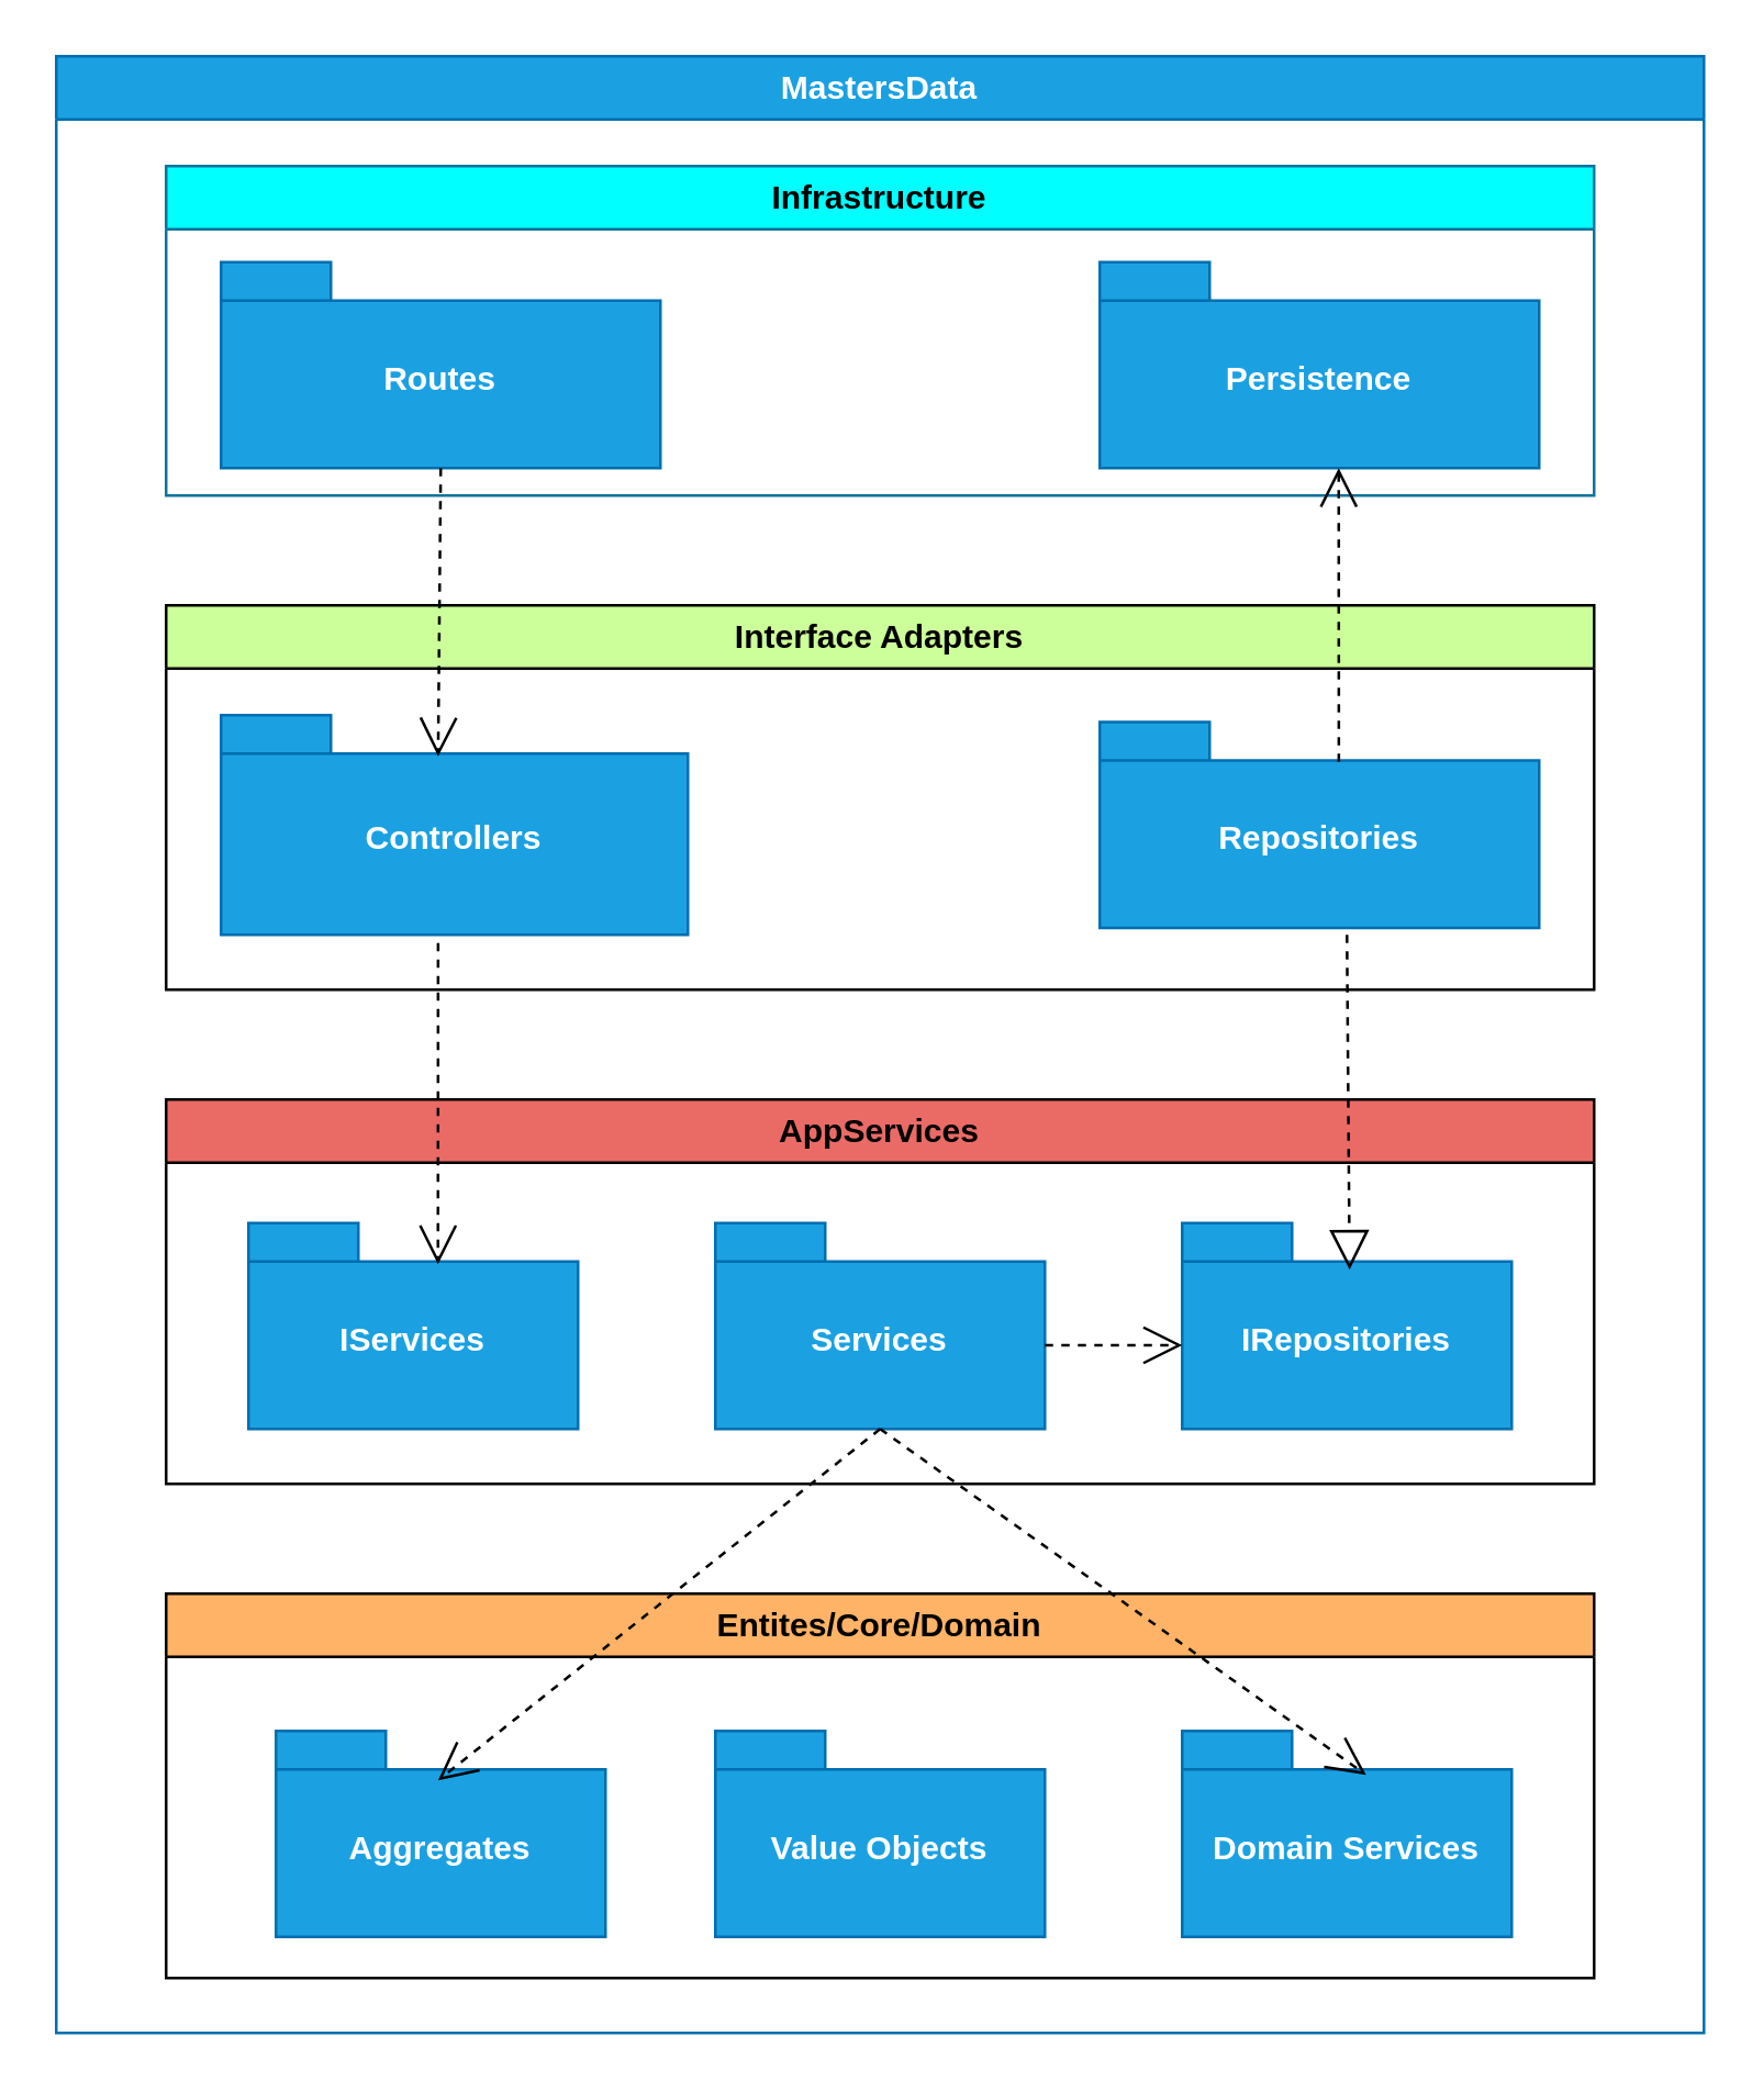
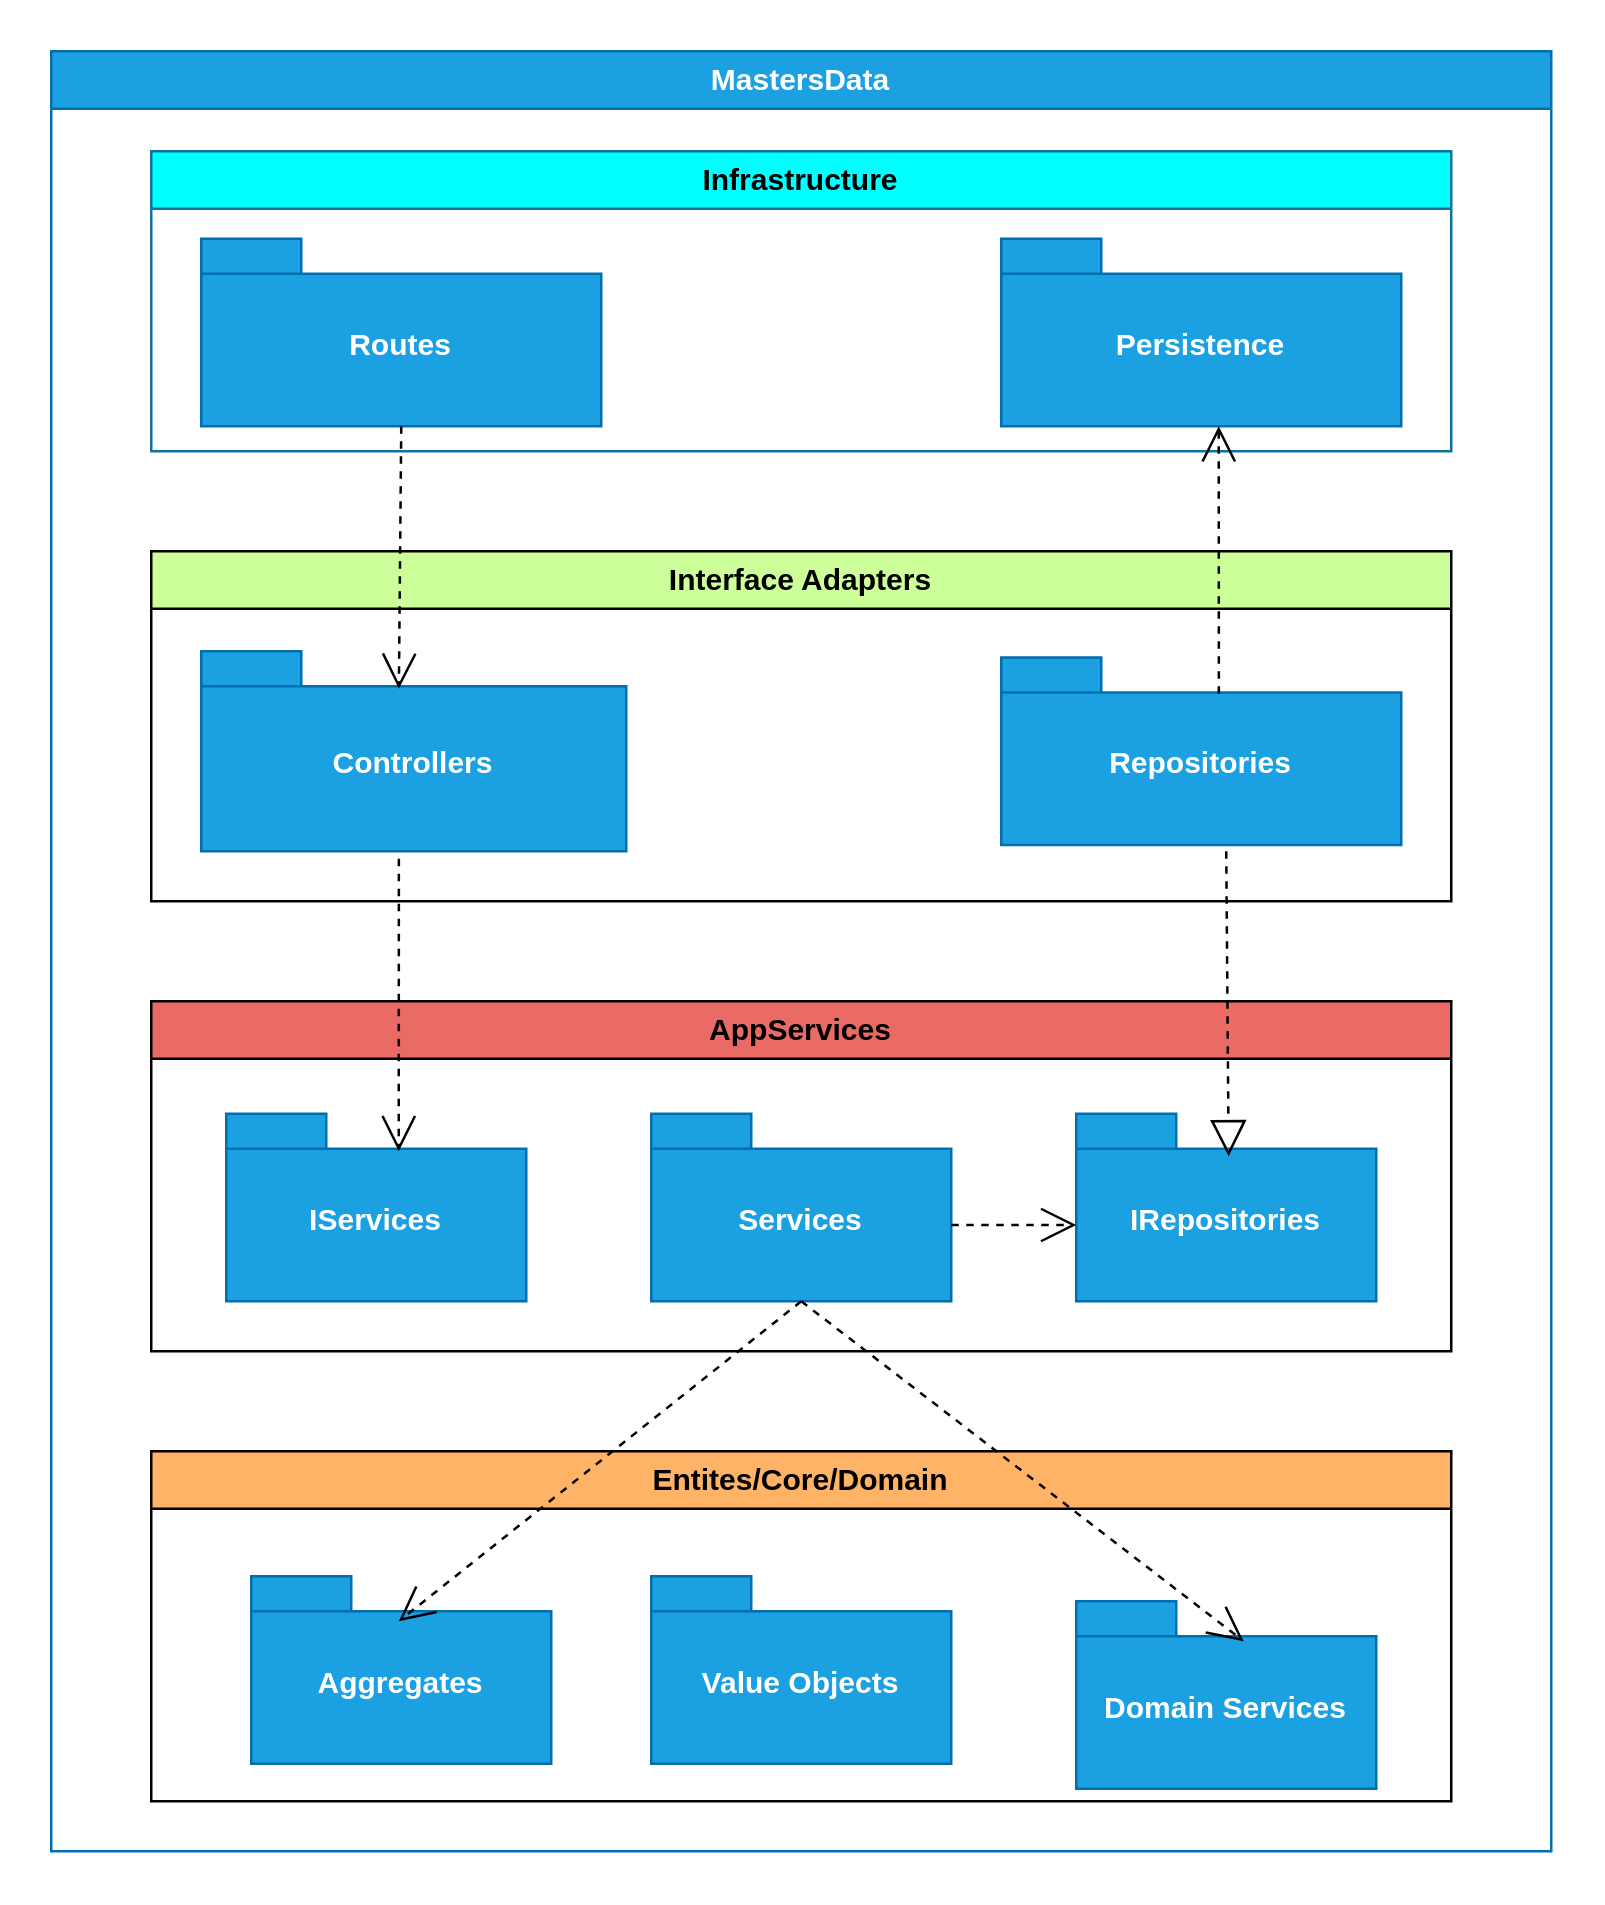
  <mxCell id="0" />
  <mxCell id="1" parent="0" />
  <mxCell id="2" value="MastersData" style="swimlane;whiteSpace=wrap;html=1;fillColor=#1ba1e2;fontColor=#ffffff;strokeColor=#006EAF;" vertex="1" parent="1"><mxGeometry x="20" y="20" width="600" height="720" as="geometry" /></mxCell>
  <mxCell id="3" value="Infra&lt;span style=&quot;background-color: initial;&quot;&gt;structure&lt;/span&gt;" style="swimlane;whiteSpace=wrap;html=1;startSize=23;fillColor=#00FFFF;strokeColor=#10739e;" vertex="1" parent="2"><mxGeometry x="40" y="40" width="520" height="120" as="geometry" /></mxCell>
  <mxCell id="4" value="Routes" style="shape=folder;fontStyle=1;spacingTop=10;tabWidth=40;tabHeight=14;tabPosition=left;html=1;whiteSpace=wrap;fillColor=#1ba1e2;strokeColor=#006EAF;fontColor=#ffffff;" vertex="1" parent="3"><mxGeometry x="20" y="35" width="160" height="75" as="geometry" /></mxCell>
  <mxCell id="5" value="Persistence" style="shape=folder;fontStyle=1;spacingTop=10;tabWidth=40;tabHeight=14;tabPosition=left;html=1;whiteSpace=wrap;fillColor=#1ba1e2;fontColor=#ffffff;strokeColor=#006EAF;" vertex="1" parent="3"><mxGeometry x="340" y="35" width="160" height="75" as="geometry" /></mxCell>
  <mxCell id="6" value="Interface Adapters" style="swimlane;whiteSpace=wrap;html=1;fillColor=#CCFF99;" vertex="1" parent="2"><mxGeometry x="40" y="200" width="520" height="140" as="geometry" /></mxCell>
  <mxCell id="7" value="&lt;div&gt;Controllers&lt;/div&gt;" style="shape=folder;fontStyle=1;spacingTop=10;tabWidth=40;tabHeight=14;tabPosition=left;html=1;whiteSpace=wrap;fillColor=#1ba1e2;fontColor=#ffffff;strokeColor=#006EAF;" vertex="1" parent="6"><mxGeometry x="20" y="40" width="170" height="80" as="geometry" /></mxCell>
  <mxCell id="8" value="Repositories" style="shape=folder;fontStyle=1;spacingTop=10;tabWidth=40;tabHeight=14;tabPosition=left;html=1;whiteSpace=wrap;fillColor=#1ba1e2;fontColor=#ffffff;strokeColor=#006EAF;" vertex="1" parent="6"><mxGeometry x="340" y="42.5" width="160" height="75" as="geometry" /></mxCell>
  <mxCell id="9" value="AppServices" style="swimlane;whiteSpace=wrap;html=1;fillColor=#EA6B66;" vertex="1" parent="2"><mxGeometry x="40" y="380" width="520" height="140" as="geometry" /></mxCell>
  <mxCell id="10" value="Services" style="shape=folder;fontStyle=1;spacingTop=10;tabWidth=40;tabHeight=14;tabPosition=left;html=1;whiteSpace=wrap;fillColor=#1ba1e2;fontColor=#ffffff;strokeColor=#006EAF;" vertex="1" parent="9"><mxGeometry x="200" y="45" width="120" height="75" as="geometry" /></mxCell>
  <mxCell id="11" value="IServices" style="shape=folder;fontStyle=1;spacingTop=10;tabWidth=40;tabHeight=14;tabPosition=left;html=1;whiteSpace=wrap;fillColor=#1ba1e2;fontColor=#ffffff;strokeColor=#006EAF;" vertex="1" parent="9"><mxGeometry x="30" y="45" width="120" height="75" as="geometry" /></mxCell>
  <mxCell id="12" value="IRepositories" style="shape=folder;fontStyle=1;spacingTop=10;tabWidth=40;tabHeight=14;tabPosition=left;html=1;whiteSpace=wrap;fillColor=#1ba1e2;fontColor=#ffffff;strokeColor=#006EAF;" vertex="1" parent="9"><mxGeometry x="370" y="45" width="120" height="75" as="geometry" /></mxCell>
  <mxCell id="13" value="" style="endArrow=open;endSize=12;dashed=1;html=1;rounded=0;entryX=0;entryY=0;entryDx=0;entryDy=44.5;entryPerimeter=0;strokeColor=default;exitX=0;exitY=0;exitDx=120;exitDy=44.5;exitPerimeter=0;" edge="1" parent="9" source="10" target="12"><mxGeometry width="160" relative="1" as="geometry"><mxPoint x="332" y="100" as="sourcePoint" /><mxPoint x="330" y="220" as="targetPoint" /><Array as="points" /></mxGeometry></mxCell>
  <mxCell id="14" value="Entites/Core/Domain" style="swimlane;whiteSpace=wrap;html=1;fillColor=#FFB366;" vertex="1" parent="2"><mxGeometry x="40" y="560" width="520" height="140" as="geometry" /></mxCell>
  <mxCell id="15" value="Aggregates" style="shape=folder;fontStyle=1;spacingTop=10;tabWidth=40;tabHeight=14;tabPosition=left;html=1;whiteSpace=wrap;fillColor=#1ba1e2;fontColor=#ffffff;strokeColor=#006EAF;" vertex="1" parent="14"><mxGeometry x="40" y="50" width="120" height="75" as="geometry" /></mxCell>
  <mxCell id="16" value="Value Objects" style="shape=folder;fontStyle=1;spacingTop=10;tabWidth=40;tabHeight=14;tabPosition=left;html=1;whiteSpace=wrap;fillColor=#1ba1e2;fontColor=#ffffff;strokeColor=#006EAF;" vertex="1" parent="14"><mxGeometry x="200" y="50" width="120" height="75" as="geometry" /></mxCell>
- <mxCell id="17" value="Domain Services" style="shape=folder;fontStyle=1;spacingTop=10;tabWidth=40;tabHeight=14;tabPosition=left;html=1;whiteSpace=wrap;fillColor=#1ba1e2;fontColor=#ffffff;strokeColor=#006EAF;" vertex="1" parent="14"><mxGeometry x="370" y="50" width="120" height="75" as="geometry" /></mxCell>
+ <mxCell id="17" value="Domain Services" style="shape=folder;fontStyle=1;spacingTop=10;tabWidth=40;tabHeight=14;tabPosition=left;html=1;whiteSpace=wrap;fillColor=#1ba1e2;fontColor=#ffffff;strokeColor=#006EAF;" vertex="1" parent="14"><mxGeometry x="370" y="60" width="120" height="75" as="geometry" /></mxCell>
  <mxCell id="18" value="" style="endArrow=open;endSize=12;dashed=1;html=1;rounded=0;exitX=0.5;exitY=1;exitDx=0;exitDy=0;exitPerimeter=0;entryX=0.465;entryY=0.188;entryDx=0;entryDy=0;entryPerimeter=0;strokeColor=default;" edge="1" parent="2" source="4" target="7"><mxGeometry width="160" relative="1" as="geometry"><mxPoint x="170" y="360" as="sourcePoint" /><mxPoint x="330" y="360" as="targetPoint" /><Array as="points" /></mxGeometry></mxCell>
  <mxCell id="19" value="" style="endArrow=open;endSize=12;dashed=1;html=1;rounded=0;entryX=0.575;entryY=0.2;entryDx=0;entryDy=0;entryPerimeter=0;strokeColor=default;exitX=0.465;exitY=1.038;exitDx=0;exitDy=0;exitPerimeter=0;" edge="1" parent="2" source="7" target="11"><mxGeometry width="160" relative="1" as="geometry"><mxPoint x="139" y="330" as="sourcePoint" /><mxPoint x="140" y="415" as="targetPoint" /><Array as="points" /></mxGeometry></mxCell>
  <mxCell id="20" value="" style="endArrow=open;endSize=12;dashed=1;html=1;rounded=0;entryX=0.492;entryY=0.24;entryDx=0;entryDy=0;entryPerimeter=0;strokeColor=default;exitX=0.5;exitY=1;exitDx=0;exitDy=0;exitPerimeter=0;" edge="1" parent="2" source="10" target="15"><mxGeometry width="160" relative="1" as="geometry"><mxPoint x="132" y="500" as="sourcePoint" /><mxPoint x="130" y="620" as="targetPoint" /><Array as="points" /></mxGeometry></mxCell>
  <mxCell id="21" value="" style="endArrow=block;dashed=1;endFill=0;endSize=12;html=1;rounded=0;entryX=0.508;entryY=0.227;entryDx=0;entryDy=0;entryPerimeter=0;" edge="1" parent="2" target="12"><mxGeometry width="160" relative="1" as="geometry"><mxPoint x="470" y="320" as="sourcePoint" /><mxPoint x="250" y="480" as="targetPoint" /></mxGeometry></mxCell>
  <mxCell id="22" value="" style="endArrow=open;endSize=12;dashed=1;html=1;rounded=0;exitX=0.544;exitY=0.193;exitDx=0;exitDy=0;exitPerimeter=0;strokeColor=default;" edge="1" parent="2" source="8"><mxGeometry width="160" relative="1" as="geometry"><mxPoint x="150" y="160" as="sourcePoint" /><mxPoint x="467" y="150" as="targetPoint" /><Array as="points" /></mxGeometry></mxCell>
  <mxCell id="23" value="" style="endArrow=open;endSize=12;dashed=1;html=1;rounded=0;entryX=0.558;entryY=0.213;entryDx=0;entryDy=0;entryPerimeter=0;strokeColor=default;exitX=0.5;exitY=1;exitDx=0;exitDy=0;exitPerimeter=0;" edge="1" parent="2" source="10" target="17"><mxGeometry width="160" relative="1" as="geometry"><mxPoint x="310" y="510" as="sourcePoint" /><mxPoint x="149" y="638" as="targetPoint" /><Array as="points" /></mxGeometry></mxCell>
